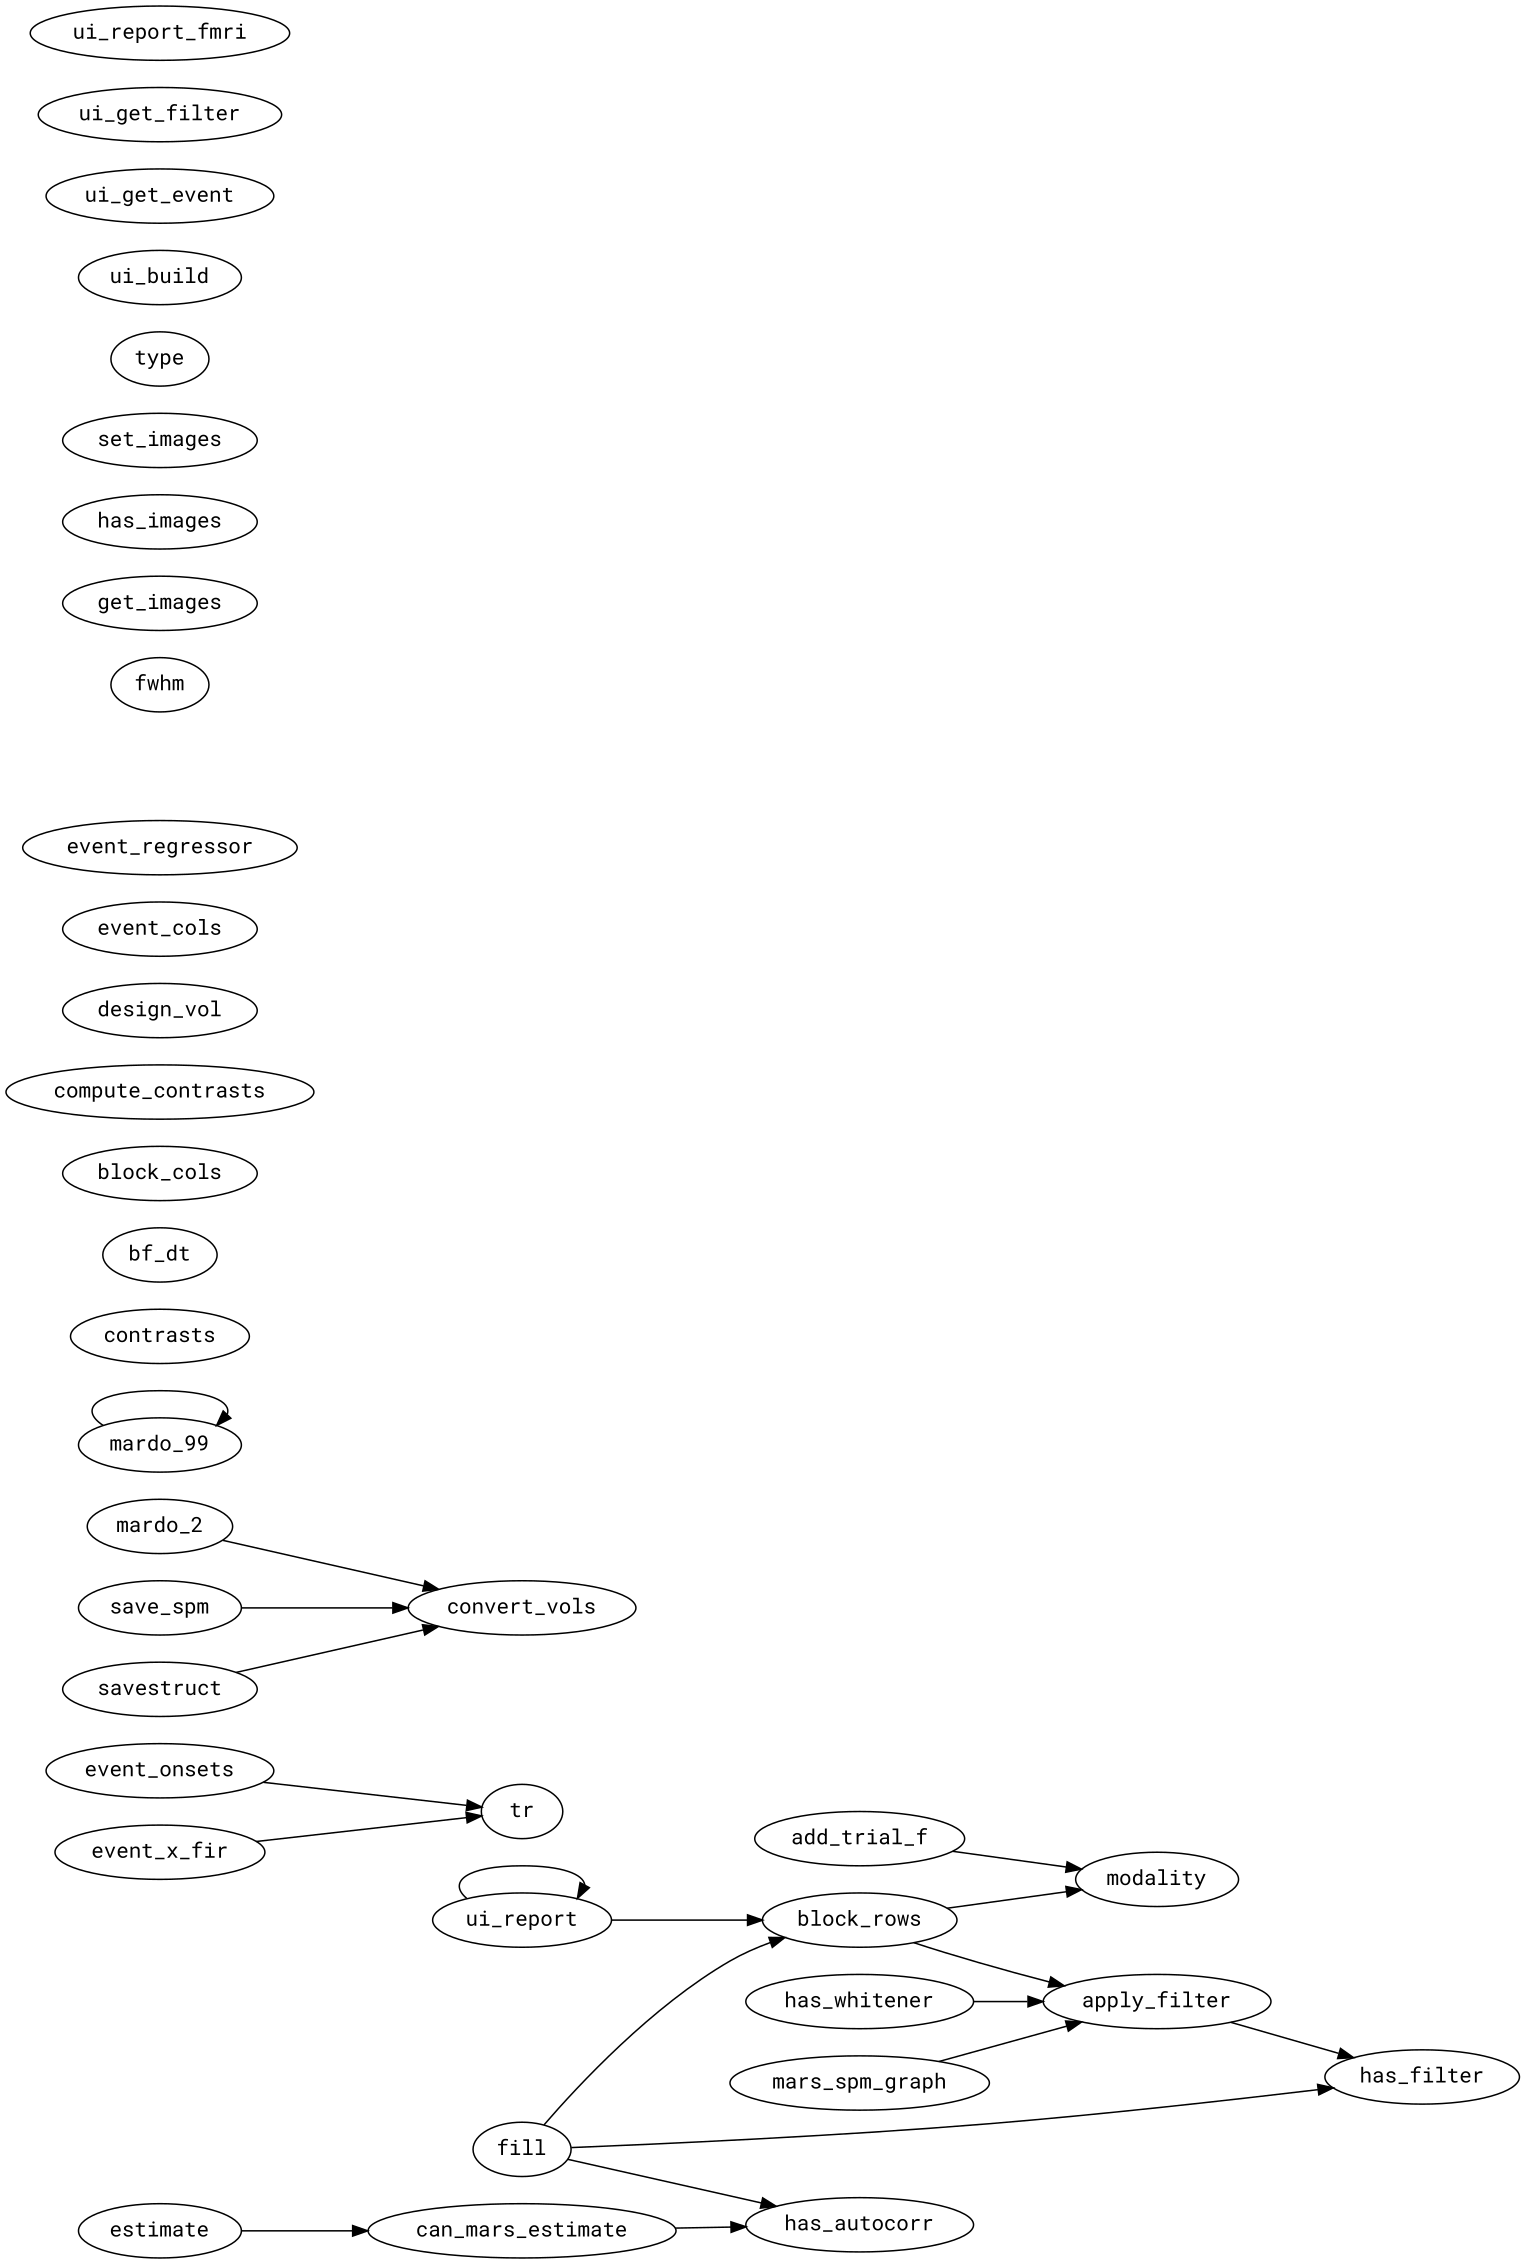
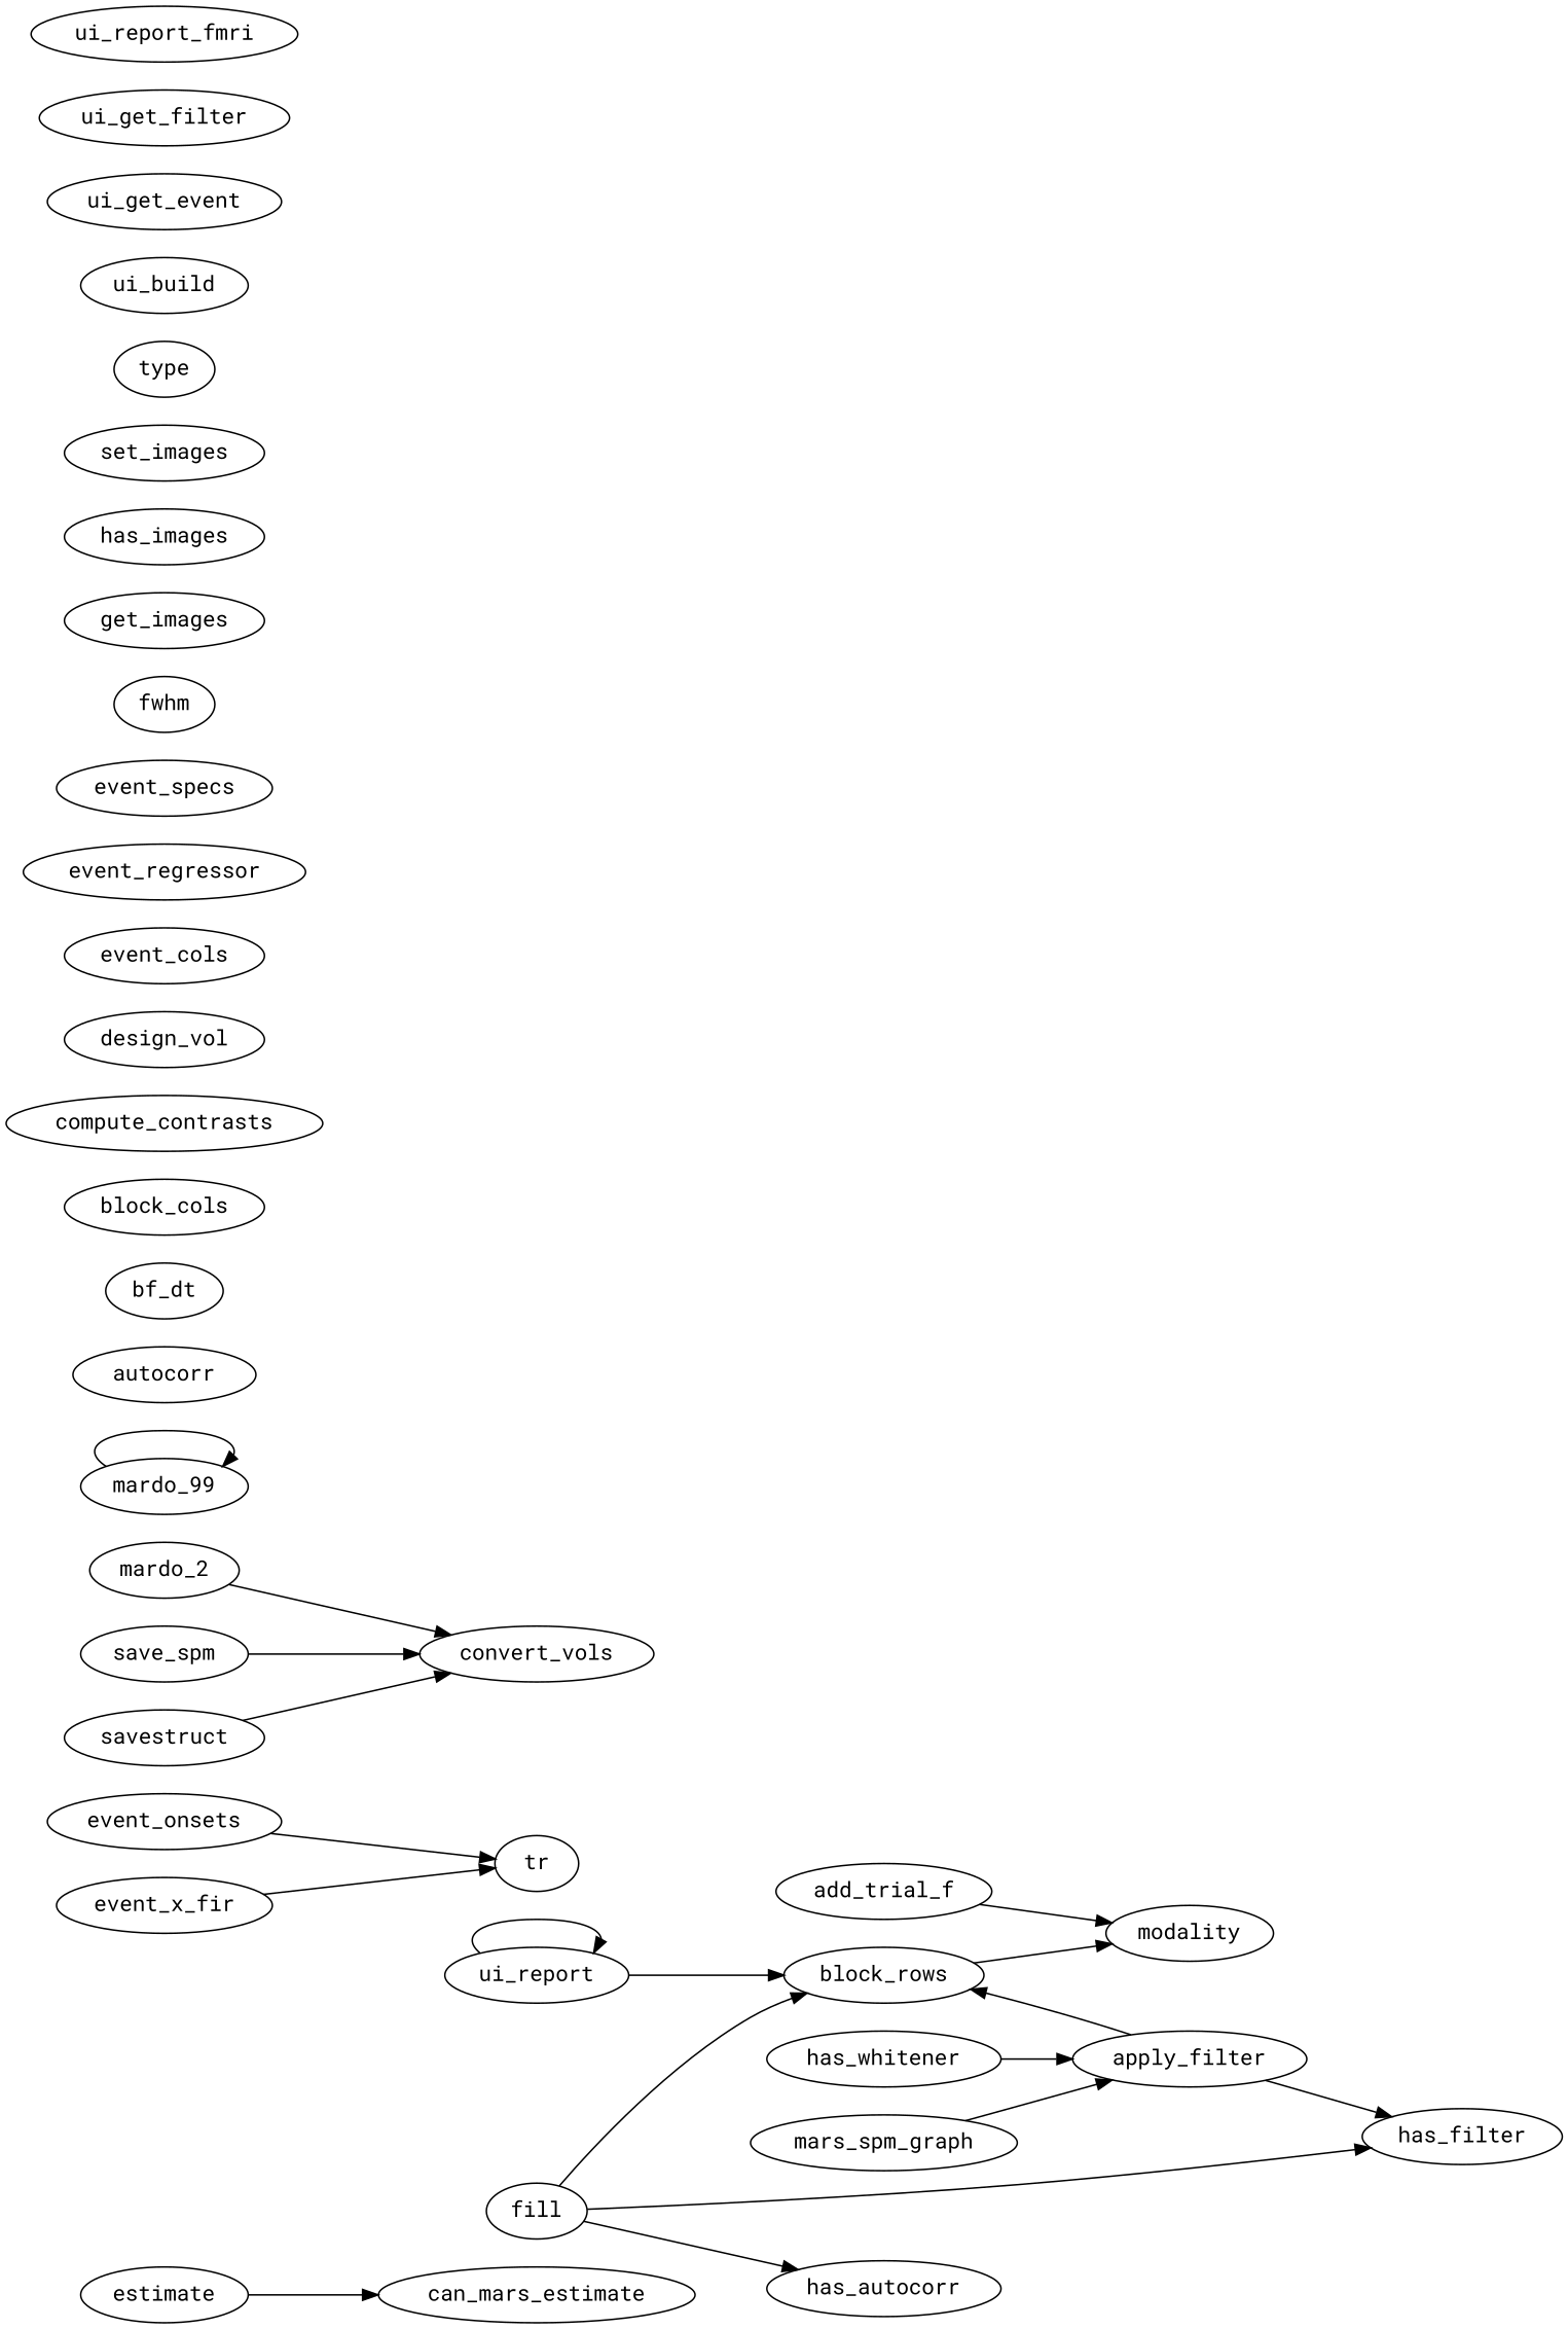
  digraph {
    fontname="Roboto Mono"
    rankdir=LR
    node [fontname="Roboto Mono"]
    edge [fontname="Roboto Mono"]
    add_trial_f
    modality
    apply_filter
    block_rows
    has_filter
    has_whitener
    can_mars_estimate
    has_autocorr
    estimate
    event_onsets
    tr
    event_x_fir
    fill
    mardo_2
    convert_vols
    mardo_99
    mars_spm_graph
    save_spm
    savestruct
    ui_report
-   autocorr [label=contrasts]
+   autocorr
    bf_dt
    block_cols
    compute_contrasts
    design_vol
    event_cols
    event_regressor
+   event_specs
    fwhm
    get_images
    has_images
    set_images
    type
    ui_build
    ui_get_event
    ui_get_filter
    ui_report_fmri
    add_trial_f -> modality
-   block_rows -> apply_filter
+   apply_filter -> block_rows
    apply_filter -> has_filter
    block_rows -> modality
    has_whitener -> apply_filter
-   can_mars_estimate -> has_autocorr
    estimate -> can_mars_estimate
    event_onsets -> tr
    event_x_fir -> tr
    fill -> block_rows
    fill -> has_filter
    fill -> has_autocorr
    mardo_2 -> convert_vols
    mardo_99 -> mardo_99
    mars_spm_graph -> apply_filter
    save_spm -> convert_vols
    savestruct -> convert_vols
    ui_report -> block_rows
    ui_report -> ui_report
  }
